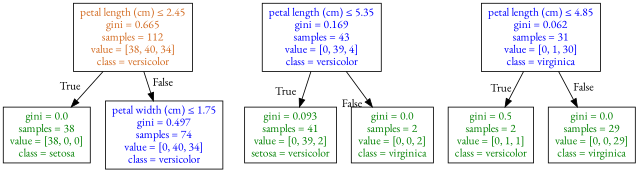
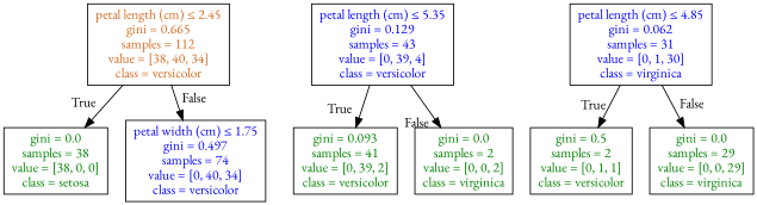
  digraph {
    fontname="EB Garamond"
    node [fillcolor="#FFFFFF" fontname="EB Garamond" shape=box style=filled]
    edge [fontname="EB Garamond" headlabel=True labelangle=45 labeldistance=2.5]
    n1 [label=<<FONT COLOR="#D2691E">petal length (cm) &le; 2.45<br/>gini = 0.665<br/>samples = 112<br/>value = [38, 40, 34]<br/>class = versicolor</FONT>>]
    n2 [label=<<FONT COLOR="#008000">gini = 0.0<br/>samples = 38<br/>value = [38, 0, 0]<br/>class = setosa</FONT>>]
    n3 [label=<<FONT COLOR="#0000FF">petal width (cm) &le; 1.75<br/>gini = 0.497<br/>samples = 74<br/>value = [0, 40, 34]<br/>class = versicolor</FONT>>]
-   n4 [label=<<FONT COLOR="#0000FF">petal length (cm) &le; 5.35<br/>gini = 0.169<br/>samples = 43<br/>value = [0, 39, 4]<br/>class = versicolor</FONT>>]
-   n5 [label=<<FONT COLOR="#008000">gini = 0.093<br/>samples = 41<br/>value = [0, 39, 2]<br/>setosa = versicolor</FONT>>]
+   n4 [label=<<FONT COLOR="#0000FF">petal length (cm) &le; 5.35<br/>gini = 0.129<br/>samples = 43<br/>value = [0, 39, 4]<br/>class = versicolor</FONT>>]
+   n5 [label=<<FONT COLOR="#008000">gini = 0.093<br/>samples = 41<br/>value = [0, 39, 2]<br/>class = versicolor</FONT>>]
    n6 [label=<<FONT COLOR="#008000">gini = 0.0<br/>samples = 2<br/>value = [0, 0, 2]<br/>class = virginica</FONT>>]
    n7 [label=<<FONT COLOR="#0000FF">petal length (cm) &le; 4.85<br/>gini = 0.062<br/>samples = 31<br/>value = [0, 1, 30]<br/>class = virginica</FONT>>]
    n8 [label=<<FONT COLOR="#008000">gini = 0.5<br/>samples = 2<br/>value = [0, 1, 1]<br/>class = versicolor</FONT>>]
    n9 [label=<<FONT COLOR="#008000">gini = 0.0<br/>samples = 29<br/>value = [0, 0, 29]<br/>class = virginica</FONT>>]
    n1 -> n2
    n1 -> n3 [headlabel=False labelangle=-45]
    n4 -> n5 [labelangle=60]
    n4 -> n6 [headlabel=False]
    n7 -> n8 [labelangle=40 labeldistance=2.3]
    n7 -> n9 [headlabel=False labelangle=-45]
  }
